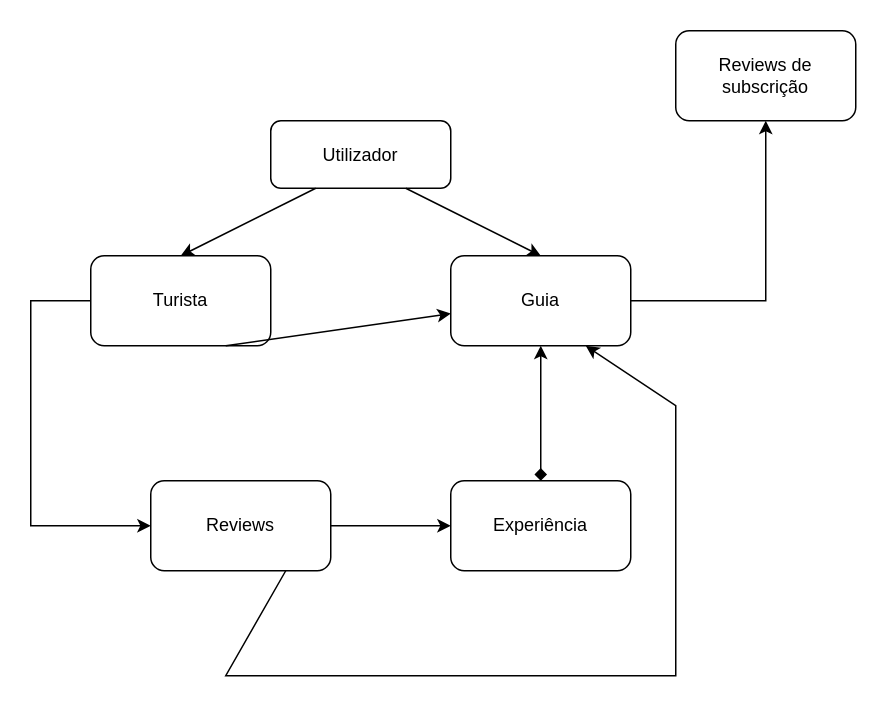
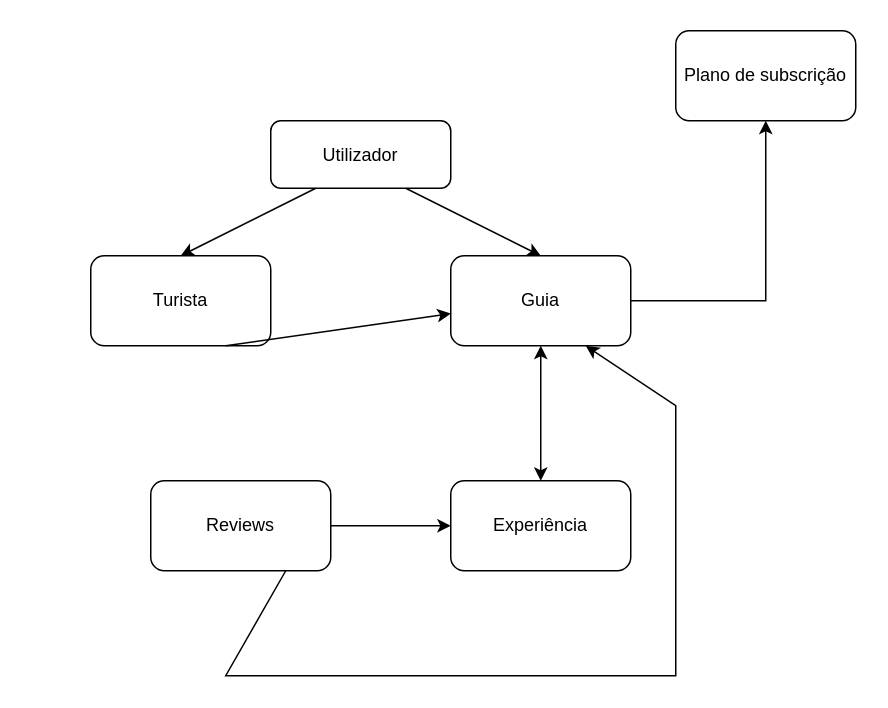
  <mxCell id="0" />
  <mxCell id="1" parent="0" />
  <mxCell id="2" value="Utilizador" style="rounded=1;whiteSpace=wrap;html=1;" vertex="1" parent="1"><mxGeometry x="180" y="80" width="120" height="45" as="geometry" /></mxCell>
  <mxCell id="3" value="Experiência" style="rounded=1;whiteSpace=wrap;html=1;" vertex="1" parent="1"><mxGeometry x="300" y="320" width="120" height="60" as="geometry" /></mxCell>
  <mxCell id="4" value="Guia" style="rounded=1;whiteSpace=wrap;html=1;" vertex="1" parent="1"><mxGeometry x="300" y="170" width="120" height="60" as="geometry" /></mxCell>
  <mxCell id="5" value="Turista" style="rounded=1;whiteSpace=wrap;html=1;" vertex="1" parent="1"><mxGeometry x="60" y="170" width="120" height="60" as="geometry" /></mxCell>
  <mxCell id="6" value="" style="endArrow=classic;html=1;rounded=0;exitX=0.25;exitY=1;exitDx=0;exitDy=0;entryX=0.5;entryY=0;entryDx=0;entryDy=0;" edge="1" parent="1" source="2" target="5"><mxGeometry width="50" height="50" relative="1" as="geometry"><mxPoint x="280" y="220" as="sourcePoint" /><mxPoint x="330" y="170" as="targetPoint" /></mxGeometry></mxCell>
  <mxCell id="7" value="" style="endArrow=classic;html=1;rounded=0;exitX=0.75;exitY=1;exitDx=0;exitDy=0;entryX=0.5;entryY=0;entryDx=0;entryDy=0;" edge="1" parent="1" source="2" target="4"><mxGeometry width="50" height="50" relative="1" as="geometry"><mxPoint x="280" y="220" as="sourcePoint" /><mxPoint x="330" y="170" as="targetPoint" /></mxGeometry></mxCell>
- <mxCell id="8" value="Reviews de subscrição" style="rounded=1;whiteSpace=wrap;html=1;" vertex="1" parent="1"><mxGeometry x="450" y="20" width="120" height="60" as="geometry" /></mxCell>
+ <mxCell id="8" value="Plano de subscrição" style="rounded=1;whiteSpace=wrap;html=1;" vertex="1" parent="1"><mxGeometry x="450" y="20" width="120" height="60" as="geometry" /></mxCell>
  <mxCell id="9" value="Reviews" style="rounded=1;whiteSpace=wrap;html=1;" vertex="1" parent="1"><mxGeometry x="100" y="320" width="120" height="60" as="geometry" /></mxCell>
  <mxCell id="10" value="" style="endArrow=classic;html=1;rounded=0;entryX=0.5;entryY=1;entryDx=0;entryDy=0;exitX=1;exitY=0.5;exitDx=0;exitDy=0;" edge="1" parent="1" source="4" target="8"><mxGeometry width="50" height="50" relative="1" as="geometry"><mxPoint x="280" y="220" as="sourcePoint" /><mxPoint x="330" y="170" as="targetPoint" /><Array as="points"><mxPoint x="510" y="200" /></Array></mxGeometry></mxCell>
- <mxCell id="11" value="" style="endArrow=classic;html=1;rounded=0;exitX=0;exitY=0.5;exitDx=0;exitDy=0;entryX=0;entryY=0.5;entryDx=0;entryDy=0;" edge="1" parent="1" source="5" target="9"><mxGeometry width="50" height="50" relative="1" as="geometry"><mxPoint x="280" y="220" as="sourcePoint" /><mxPoint x="330" y="170" as="targetPoint" /><Array as="points"><mxPoint x="20" y="200" /><mxPoint x="20" y="350" /></Array></mxGeometry></mxCell>
  <mxCell id="12" value="" style="endArrow=classic;html=1;rounded=0;exitX=0.75;exitY=1;exitDx=0;exitDy=0;" edge="1" parent="1" source="5" target="4"><mxGeometry width="50" height="50" relative="1" as="geometry"><mxPoint x="280" y="220" as="sourcePoint" /><mxPoint x="330" y="170" as="targetPoint" /></mxGeometry></mxCell>
- <mxCell id="13" value="" style="endArrow=diamond;startArrow=classic;html=1;rounded=0;exitX=0.5;exitY=1;exitDx=0;exitDy=0;entryX=0.5;entryY=0;entryDx=0;entryDy=0;" edge="1" parent="1" source="4" target="3"><mxGeometry width="50" height="50" relative="1" as="geometry"><mxPoint x="280" y="220" as="sourcePoint" /><mxPoint x="330" y="170" as="targetPoint" /></mxGeometry></mxCell>
+ <mxCell id="13" value="" style="endArrow=classic;startArrow=classic;html=1;rounded=0;exitX=0.5;exitY=1;exitDx=0;exitDy=0;entryX=0.5;entryY=0;entryDx=0;entryDy=0;" edge="1" parent="1" source="4" target="3"><mxGeometry width="50" height="50" relative="1" as="geometry"><mxPoint x="280" y="220" as="sourcePoint" /><mxPoint x="330" y="170" as="targetPoint" /></mxGeometry></mxCell>
  <mxCell id="14" value="" style="endArrow=classic;html=1;rounded=0;exitX=1;exitY=0.5;exitDx=0;exitDy=0;entryX=0;entryY=0.5;entryDx=0;entryDy=0;" edge="1" parent="1" source="9" target="3"><mxGeometry width="50" height="50" relative="1" as="geometry"><mxPoint x="280" y="220" as="sourcePoint" /><mxPoint x="330" y="170" as="targetPoint" /></mxGeometry></mxCell>
  <mxCell id="15" value="" style="endArrow=classic;html=1;rounded=0;exitX=0.75;exitY=1;exitDx=0;exitDy=0;entryX=0.75;entryY=1;entryDx=0;entryDy=0;" edge="1" parent="1" source="9" target="4"><mxGeometry width="50" height="50" relative="1" as="geometry"><mxPoint x="280" y="220" as="sourcePoint" /><mxPoint x="330" y="170" as="targetPoint" /><Array as="points"><mxPoint x="150" y="450" /><mxPoint x="450" y="450" /><mxPoint x="450" y="270" /></Array></mxGeometry></mxCell>
